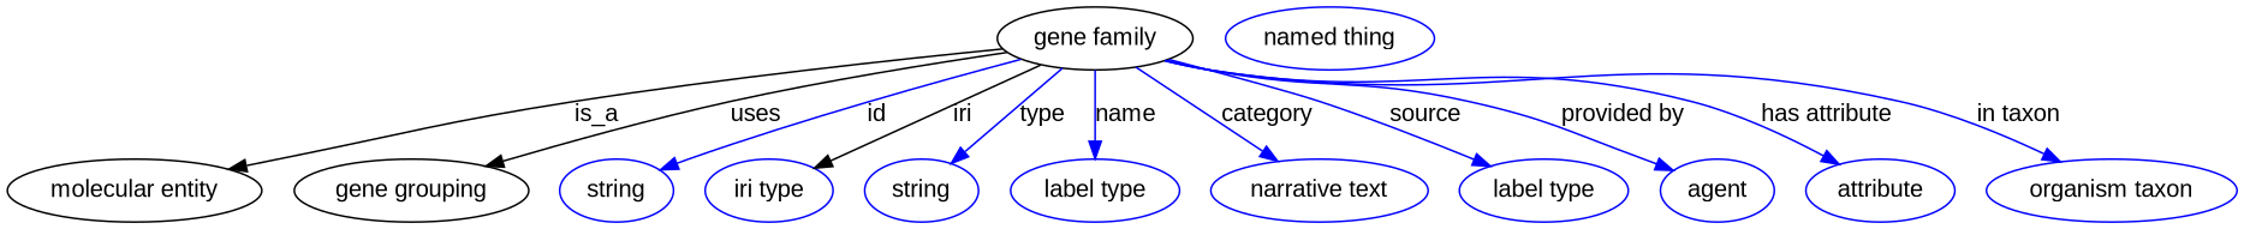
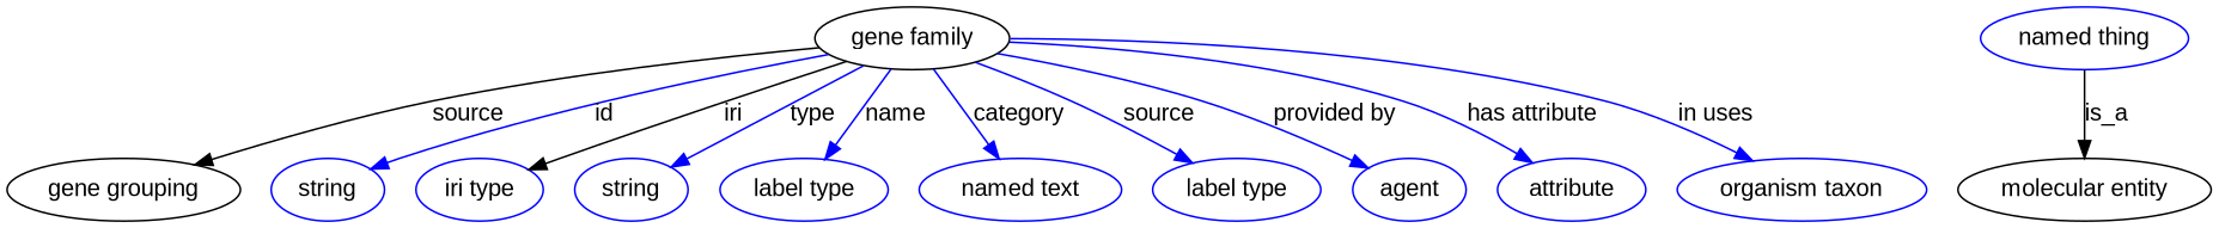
  digraph {
    fontname="Liberation Sans"
    node [fontname="Liberation Sans" color=blue]
    edge [fontname="Liberation Sans" color=blue style=solid]
    n1 [height=0.5 label="gene family" width=1.4804 color=""]
    "molecular entity" [height=0.5 width=1.9137 color=""]
    "gene grouping" [height=0.5 width=1.7151 color=""]
    n4 [height=0.5 label=string width=0.84854]
    n5 [height=0.5 label="iri type" width=1.011]
    n6 [height=0.5 label=string width=0.84854]
    n7 [height=0.5 label="label type" width=1.2638]
-   n8 [height=0.5 label="narrative text" width=1.6068]
+   n8 [height=0.5 label="named text" width=1.6068]
    n9 [height=0.5 label="label type" width=1.2638]
    n10 [height=0.5 label=agent width=0.83048]
    n11 [height=0.5 label=attribute width=1.1193]
    n12 [height=0.5 label="organism taxon" width=1.8234]
    n13 [height=0.5 label="named thing" width=1.5346]
-   n1 -> "molecular entity" [label=is_a color="" style=""]
-   n1 -> "gene grouping" [label=uses color="" style=""]
+   n13 -> "molecular entity" [label=is_a color="" style=""]
+   n1 -> "gene grouping" [label=source color="" style=""]
    n1 -> n4 [label=id]
    n1 -> n5 [color=black label=iri]
    n1 -> n6 [label=type]
    n1 -> n7 [label=name]
    n1 -> n8 [label=category]
    n1 -> n9 [label=source]
    n1 -> n10 [label="provided by"]
    n1 -> n11 [label="has attribute"]
-   n1 -> n12 [label="in taxon"]
+   n1 -> n12 [label="in uses"]
  }
